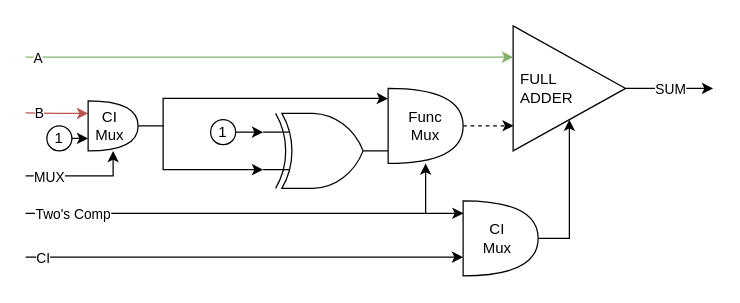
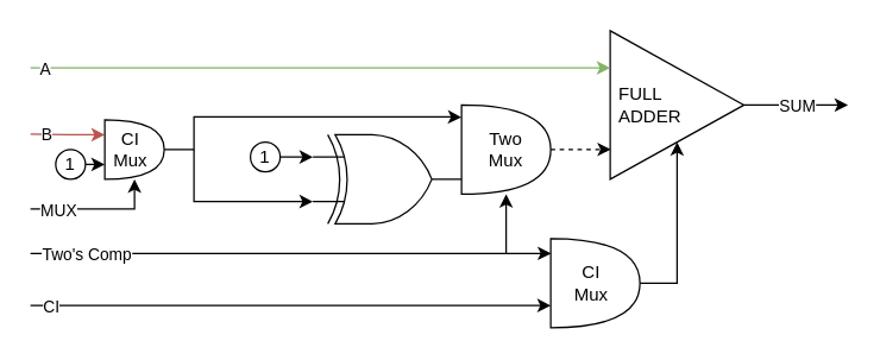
  <mxCell id="0" />
  <mxCell id="1" parent="0" />
  <mxCell id="2" style="edgeStyle=orthogonalEdgeStyle;rounded=0;orthogonalLoop=1;jettySize=auto;html=1;exitX=0.5;exitY=1;exitDx=0;exitDy=0;startArrow=classic;startFill=1;endArrow=none;endFill=0;entryX=1;entryY=0.5;entryDx=0;entryDy=0;entryPerimeter=0;" edge="1" parent="1" source="5" target="20"><mxGeometry relative="1" as="geometry"><mxPoint x="455" y="160" as="targetPoint" /><Array as="points"><mxPoint x="455" y="190" /></Array></mxGeometry></mxCell>
  <mxCell id="3" style="edgeStyle=orthogonalEdgeStyle;rounded=0;orthogonalLoop=1;jettySize=auto;html=1;exitX=1;exitY=0.5;exitDx=0;exitDy=0;startArrow=none;startFill=0;endArrow=classic;endFill=1;strokeColor=#000000;" edge="1" parent="1" source="5"><mxGeometry relative="1" as="geometry"><mxPoint x="570" y="70" as="targetPoint" /><Array as="points"><mxPoint x="570" y="70" /></Array></mxGeometry></mxCell>
  <mxCell id="4" value="SUM" style="edgeLabel;html=1;align=center;verticalAlign=middle;resizable=0;points=[];" vertex="1" connectable="0" parent="3"><mxGeometry x="0.002" y="-1" relative="1" as="geometry"><mxPoint y="-1" as="offset" /></mxGeometry></mxCell>
  <mxCell id="5" value="FULL&lt;br&gt;ADDER" style="triangle;whiteSpace=wrap;html=1;align=left;spacingLeft=4;" vertex="1" parent="1"><mxGeometry x="410" y="20" width="90" height="100" as="geometry" /></mxCell>
  <mxCell id="6" value="" style="verticalLabelPosition=bottom;shadow=0;dashed=0;align=center;html=1;verticalAlign=top;shape=mxgraph.electrical.logic_gates.logic_gate;operation=xor;" vertex="1" parent="1"><mxGeometry x="210" y="90" width="100" height="60" as="geometry" /></mxCell>
  <mxCell id="7" style="edgeStyle=orthogonalEdgeStyle;rounded=0;orthogonalLoop=1;jettySize=auto;html=1;exitX=1;exitY=0.5;exitDx=0;exitDy=0;exitPerimeter=0;entryX=0.005;entryY=0.799;entryDx=0;entryDy=0;entryPerimeter=0;endArrow=classic;endFill=1;dashed=1;" edge="1" parent="1" source="10" target="5"><mxGeometry relative="1" as="geometry" /></mxCell>
  <mxCell id="8" style="edgeStyle=orthogonalEdgeStyle;rounded=0;orthogonalLoop=1;jettySize=auto;html=1;endArrow=none;endFill=0;startArrow=classic;startFill=1;" edge="1" parent="1" source="10"><mxGeometry relative="1" as="geometry"><mxPoint x="20" y="170" as="targetPoint" /><Array as="points"><mxPoint x="340" y="170" /><mxPoint x="20" y="170" /></Array></mxGeometry></mxCell>
  <mxCell id="9" value="Two's Comp" style="edgeLabel;html=1;align=center;verticalAlign=middle;resizable=0;points=[];" vertex="1" connectable="0" parent="8"><mxGeometry x="0.951" relative="1" as="geometry"><mxPoint x="28" as="offset" /></mxGeometry></mxCell>
- <mxCell id="10" value="Func&lt;br&gt;Mux" style="shape=or;whiteSpace=wrap;html=1;" vertex="1" parent="1"><mxGeometry x="310" y="70" width="60" height="60" as="geometry" /></mxCell>
+ <mxCell id="10" value="Two&lt;br&gt;Mux" style="shape=or;whiteSpace=wrap;html=1;" vertex="1" parent="1"><mxGeometry x="310" y="70" width="60" height="60" as="geometry" /></mxCell>
  <mxCell id="11" style="edgeStyle=orthogonalEdgeStyle;rounded=0;orthogonalLoop=1;jettySize=auto;html=1;entryX=0;entryY=0.75;entryDx=0;entryDy=0;startArrow=none;startFill=0;endArrow=classic;endFill=1;fillColor=#f5f5f5;strokeColor=#000000;" edge="1" parent="1"><mxGeometry relative="1" as="geometry"><Array as="points"><mxPoint x="150" y="135" /><mxPoint x="150" y="135" /></Array><mxPoint x="130" y="100" as="sourcePoint" /><mxPoint x="210" y="135" as="targetPoint" /></mxGeometry></mxCell>
  <mxCell id="12" style="edgeStyle=orthogonalEdgeStyle;rounded=0;orthogonalLoop=1;jettySize=auto;html=1;exitX=1;exitY=0.5;exitDx=0;exitDy=0;entryX=0;entryY=0.25;entryDx=0;entryDy=0;entryPerimeter=0;" edge="1" parent="1" source="13" target="6"><mxGeometry relative="1" as="geometry"><Array as="points"><mxPoint x="180" y="105" /></Array></mxGeometry></mxCell>
  <mxCell id="13" value="1" style="ellipse;whiteSpace=wrap;html=1;aspect=fixed;" vertex="1" parent="1"><mxGeometry x="168" y="95" width="20" height="20" as="geometry" /></mxCell>
  <mxCell id="14" style="edgeStyle=orthogonalEdgeStyle;rounded=0;orthogonalLoop=1;jettySize=auto;html=1;entryX=-0.002;entryY=0.137;entryDx=0;entryDy=0;startArrow=none;startFill=0;endArrow=classic;endFill=1;fillColor=#f8cecc;strokeColor=#000000;entryPerimeter=0;" edge="1" parent="1" target="10"><mxGeometry relative="1" as="geometry"><Array as="points"><mxPoint x="130" y="100" /><mxPoint x="130" y="78" /><mxPoint x="300" y="78" /></Array><mxPoint x="110" y="100" as="sourcePoint" /><mxPoint x="220" y="70" as="targetPoint" /></mxGeometry></mxCell>
  <mxCell id="15" style="edgeStyle=orthogonalEdgeStyle;rounded=0;orthogonalLoop=1;jettySize=auto;html=1;startArrow=none;startFill=0;endArrow=classic;endFill=1;fillColor=#d5e8d4;strokeColor=#82b366;entryX=0;entryY=0.25;entryDx=0;entryDy=0;" edge="1" parent="1" target="5"><mxGeometry relative="1" as="geometry"><Array as="points"><mxPoint x="20" y="45" /></Array><mxPoint x="20" y="45" as="sourcePoint" /><mxPoint x="420" y="30" as="targetPoint" /></mxGeometry></mxCell>
  <mxCell id="16" value="A" style="edgeLabel;html=1;align=center;verticalAlign=middle;resizable=0;points=[];" vertex="1" connectable="0" parent="15"><mxGeometry x="-0.906" relative="1" as="geometry"><mxPoint x="-9" as="offset" /></mxGeometry></mxCell>
  <mxCell id="17" style="edgeStyle=orthogonalEdgeStyle;rounded=0;orthogonalLoop=1;jettySize=auto;html=1;exitX=0;exitY=0.75;exitDx=0;exitDy=0;exitPerimeter=0;startArrow=classic;startFill=1;endArrow=none;endFill=0;" edge="1" parent="1" source="20"><mxGeometry relative="1" as="geometry"><mxPoint x="20" y="205" as="targetPoint" /><Array as="points"><mxPoint x="20" y="205" /></Array></mxGeometry></mxCell>
  <mxCell id="18" value="CI" style="edgeLabel;html=1;align=center;verticalAlign=middle;resizable=0;points=[];" vertex="1" connectable="0" parent="17"><mxGeometry x="0.654" y="2" relative="1" as="geometry"><mxPoint x="-48" y="-2" as="offset" /></mxGeometry></mxCell>
  <mxCell id="19" style="edgeStyle=orthogonalEdgeStyle;rounded=0;orthogonalLoop=1;jettySize=auto;html=1;startArrow=classic;startFill=1;endArrow=none;endFill=0;strokeColor=#000000;exitX=0.004;exitY=0.166;exitDx=0;exitDy=0;exitPerimeter=0;" edge="1" parent="1" source="20"><mxGeometry relative="1" as="geometry"><mxPoint x="340" y="170" as="targetPoint" /></mxGeometry></mxCell>
  <mxCell id="20" value="CI&lt;br&gt;Mux" style="shape=or;whiteSpace=wrap;html=1;spacingLeft=-5;" vertex="1" parent="1"><mxGeometry x="370" y="160" width="60" height="60" as="geometry" /></mxCell>
  <mxCell id="21" style="edgeStyle=orthogonalEdgeStyle;rounded=0;orthogonalLoop=1;jettySize=auto;html=1;exitX=0;exitY=0.25;exitDx=0;exitDy=0;exitPerimeter=0;startArrow=classic;startFill=1;endArrow=none;endFill=0;strokeColor=#b85450;fillColor=#f8cecc;" edge="1" parent="1" source="26"><mxGeometry relative="1" as="geometry"><mxPoint x="20" y="89.667" as="targetPoint" /></mxGeometry></mxCell>
  <mxCell id="22" value="B" style="edgeLabel;html=1;align=center;verticalAlign=middle;resizable=0;points=[];" vertex="1" connectable="0" parent="21"><mxGeometry x="0.648" relative="1" as="geometry"><mxPoint x="1" as="offset" /></mxGeometry></mxCell>
  <mxCell id="23" style="edgeStyle=orthogonalEdgeStyle;rounded=0;orthogonalLoop=1;jettySize=auto;html=1;exitX=0;exitY=0.75;exitDx=0;exitDy=0;exitPerimeter=0;startArrow=classic;startFill=1;endArrow=none;endFill=0;strokeColor=#000000;entryX=1;entryY=0.5;entryDx=0;entryDy=0;" edge="1" parent="1" source="26" target="27"><mxGeometry relative="1" as="geometry"><mxPoint x="50" y="110" as="targetPoint" /></mxGeometry></mxCell>
  <mxCell id="24" style="edgeStyle=orthogonalEdgeStyle;rounded=0;orthogonalLoop=1;jettySize=auto;html=1;startArrow=classic;startFill=1;endArrow=none;endFill=0;strokeColor=#000000;" edge="1" parent="1" source="26"><mxGeometry relative="1" as="geometry"><mxPoint x="20" y="140" as="targetPoint" /><Array as="points"><mxPoint x="90" y="140" /></Array></mxGeometry></mxCell>
  <mxCell id="25" value="MUX" style="edgeLabel;html=1;align=center;verticalAlign=middle;resizable=0;points=[];" vertex="1" connectable="0" parent="24"><mxGeometry x="0.68" relative="1" as="geometry"><mxPoint x="4" as="offset" /></mxGeometry></mxCell>
  <mxCell id="26" value="CI&lt;br&gt;Mux" style="shape=or;whiteSpace=wrap;html=1;spacingLeft=-5;" vertex="1" parent="1"><mxGeometry y="80" width="40" height="40" as="geometry" x="70" /></mxCell>
  <mxCell id="27" value="1" style="ellipse;whiteSpace=wrap;html=1;aspect=fixed;" vertex="1" parent="1"><mxGeometry x="37" y="100" width="20" height="20" as="geometry" /></mxCell>
